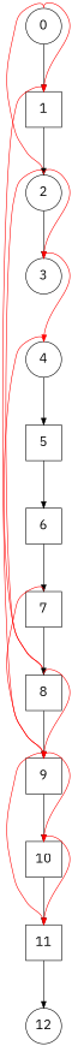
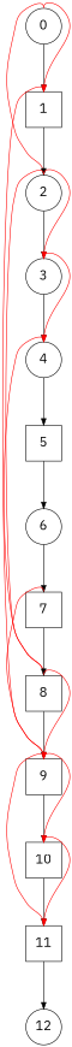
  digraph {
    nodesep=1
    splines=true
    rankdir=LR
    fontname="IBM Plex Sans"
    node [fontsize=20 fontname="IBM Plex Sans" shape=square]
    edge [fontname="IBM Plex Sans"]
    0 [height=0.75 width=0.75 shape=""]
    1 [height=0.75 width=0.75]
    2 [height=0.75 width=0.75 shape=""]
    3 [height=0.75 width=0.75 shape=""]
    4 [height=0.75 width=0.75 shape=""]
    5 [height=0.75 width=0.75]
-   6 [height=0.75 width=0.75]
+   6 [height=0.75 width=0.75 shape=""]
    7 [height=0.75 width=0.75]
    8 [height=0.75 width=0.75]
    9 [height=0.75 width=0.75]
    10 [height=0.75 width=0.75]
    11 [height=0.75 width=0.75]
    12 [height=0.75 width=0.75 shape=""]
    subgraph sub_1 {
      rank=same
      0
      1
      2
      3
      4
      5
      6
      7
      8
      9
      10
      11
      12
    }
    subgraph sub_2 {
      0
      1
      2
      3
      4
      7
      8
      9
      10
      11
    }
    0 -> 1
    0 -> 1 [color=red dir=none headport=n tailport=n]
    0 -> 2 [color=red dir=none headport=n tailport=n]
    1 -> 2
    1 -> 9 [color=red dir=none headport=n tailport=n]
    2 -> 3
    2 -> 3 [color=red dir=none headport=n tailport=n]
    2 -> 8 [color=red dir=none headport=n tailport=n]
+   3 -> 4
    3 -> 4 [color=red dir=none headport=n tailport=n]
    4 -> 5
    4 -> 8 [color=red dir=none headport=n tailport=n]
    5 -> 6
    6 -> 7
    7 -> 8
    7 -> 9 [color=red dir=none headport=n tailport=n]
    8 -> 9
    8 -> 9 [color=red dir=none headport=n tailport=n]
    9 -> 10
    9 -> 10 [color=red dir=none headport=n tailport=n]
    9 -> 11 [color=red dir=none headport=n tailport=n]
    10 -> 11
    10 -> 11 [color=red dir=none headport=n tailport=n]
    11 -> 12
  }
